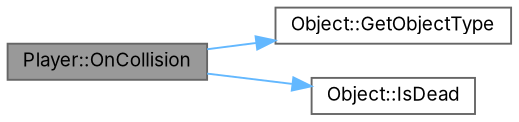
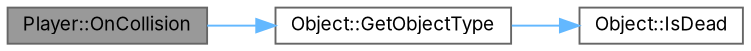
  digraph {
    fontname=Inter
    rankdir=LR
    node [color=grey40 fillcolor=white fontname=Inter fontsize=10 shape=box style=filled]
    edge [color=steelblue1 fontname=Inter fontsize=10 labelfontname=Helvetica labelfontsize=10 style=solid]
    n1 [color=gray40 fillcolor=grey60 fontcolor=black height=0.2 label="Player::OnCollision" width=0.4]
    n2 [height=0.2 label="Object::GetObjectType" width=0.4]
    n3 [height=0.2 label="Object::IsDead" width=0.4]
    n1 -> n2
-   n1 -> n3
+   n2 -> n3
  }
